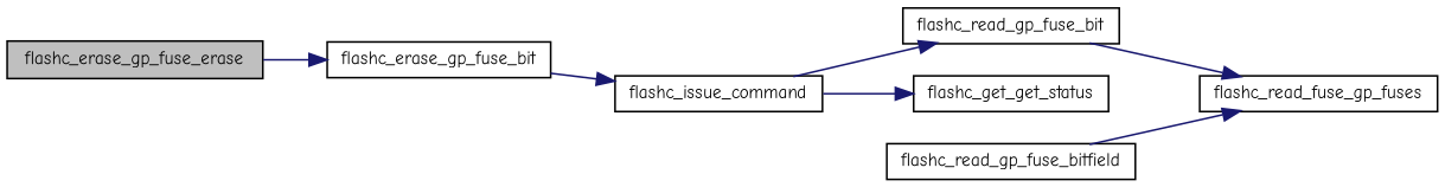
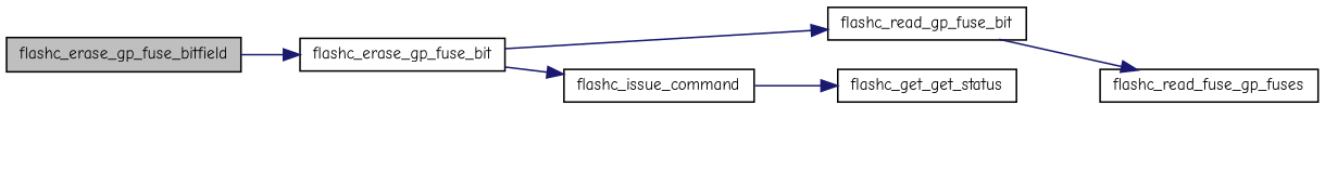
  digraph {
    fontname="Comic Neue"
    rankdir=LR
    node [color=black fillcolor=white fontname="Comic Neue" fontsize=10 shape=record style=filled]
    edge [color=midnightblue fontname="Comic Neue" fontsize=10 labelfontname=FreeSans labelfontsize=10 style=solid]
-   n1 [fillcolor=grey75 fontcolor=black height=0.2 label=flashc_erase_gp_fuse_erase width=0.4]
+   n1 [fillcolor=grey75 fontcolor=black height=0.2 label=flashc_erase_gp_fuse_bitfield width=0.4]
    n2 [height=0.2 label=flashc_erase_gp_fuse_bit width=0.4]
    n3 [height=0.2 label=flashc_issue_command width=0.4]
    n4 [height=0.2 label=flashc_read_gp_fuse_bit width=0.4]
-   n5 [height=0.2 label=flashc_read_gp_fuse_bitfield width=0.4]
    n6 [height=0.2 label=flashc_read_fuse_gp_fuses width=0.4]
    n7 [height=0.2 label=flashc_get_get_status width=0.4]
    n1 -> n2
    n2 -> n3
-   n3 -> n4
+   n2 -> n4
    n3 -> n7
    n4 -> n6
-   n5 -> n6
  }
